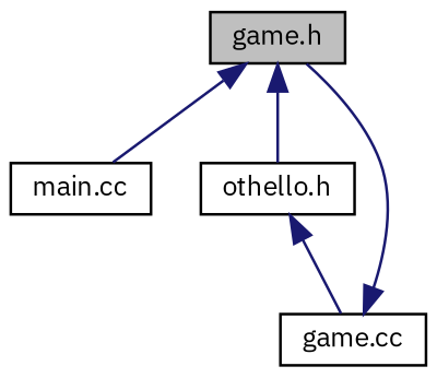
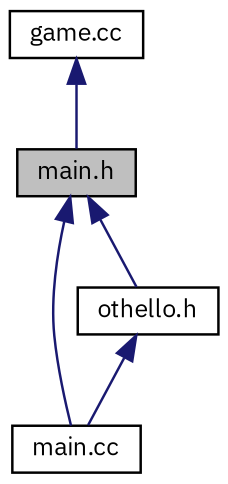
  digraph {
    fontname="IBM Plex Sans"
    node [color=black fillcolor=white fontname="IBM Plex Sans" fontsize=10 shape=record style=filled]
    edge [color=midnightblue dir=back fontname="IBM Plex Sans" fontsize=10 labelfontname=Helvetica labelfontsize=10 style=solid]
-   n1 [fillcolor=grey75 fontcolor=black height=0.2 label="game.h" width=0.4]
+   n1 [fillcolor=grey75 fontcolor=black height=0.2 label="main.h" width=0.4]
    n2 [height=0.2 label="main.cc" width=0.4]
    n3 [height=0.2 label="othello.h" width=0.4]
    n4 [height=0.2 label="game.cc" width=0.4]
    n1 -> n2
    n1 -> n3
-   n3 -> n4
+   n3 -> n2
    n4 -> n1
  }
